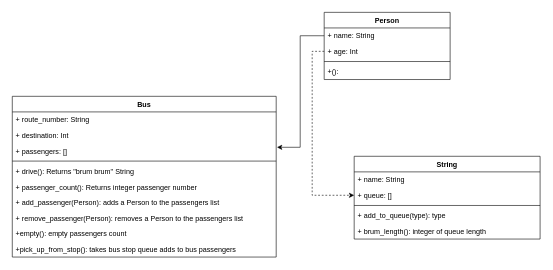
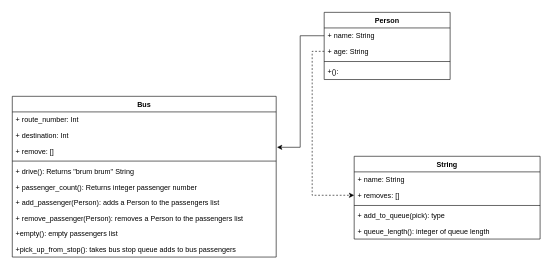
  <mxCell id="0" />
  <mxCell id="1" parent="0" />
  <mxCell id="2" value="Bus" style="swimlane;fontStyle=1;align=center;verticalAlign=top;childLayout=stackLayout;horizontal=1;startSize=26;horizontalStack=0;resizeParent=1;resizeParentMax=0;resizeLast=0;collapsible=1;marginBottom=0;" vertex="1" parent="1"><mxGeometry x="20" y="160" width="440" height="268" as="geometry"><mxRectangle x="330" y="270" width="100" height="26" as="alternateBounds" /></mxGeometry></mxCell>
- <mxCell id="3" value="+ route_number: String" style="text;strokeColor=none;fillColor=none;align=left;verticalAlign=top;spacingLeft=4;spacingRight=4;overflow=hidden;rotatable=0;points=[[0,0.5],[1,0.5]];portConstraint=eastwest;" vertex="1" parent="2"><mxGeometry y="26" width="440" height="26" as="geometry" /></mxCell>
+ <mxCell id="3" value="+ route_number: Int" style="text;strokeColor=none;fillColor=none;align=left;verticalAlign=top;spacingLeft=4;spacingRight=4;overflow=hidden;rotatable=0;points=[[0,0.5],[1,0.5]];portConstraint=eastwest;" vertex="1" parent="2"><mxGeometry y="26" width="440" height="26" as="geometry" /></mxCell>
  <mxCell id="4" value="+ destination: Int" style="text;strokeColor=none;fillColor=none;align=left;verticalAlign=top;spacingLeft=4;spacingRight=4;overflow=hidden;rotatable=0;points=[[0,0.5],[1,0.5]];portConstraint=eastwest;" vertex="1" parent="2"><mxGeometry y="52" width="440" height="26" as="geometry" /></mxCell>
- <mxCell id="5" value="+ passengers: []" style="text;strokeColor=none;fillColor=none;align=left;verticalAlign=top;spacingLeft=4;spacingRight=4;overflow=hidden;rotatable=0;points=[[0,0.5],[1,0.5]];portConstraint=eastwest;" vertex="1" parent="2"><mxGeometry y="78" width="440" height="26" as="geometry" /></mxCell>
+ <mxCell id="5" value="+ remove: []" style="text;strokeColor=none;fillColor=none;align=left;verticalAlign=top;spacingLeft=4;spacingRight=4;overflow=hidden;rotatable=0;points=[[0,0.5],[1,0.5]];portConstraint=eastwest;" vertex="1" parent="2"><mxGeometry y="78" width="440" height="26" as="geometry" /></mxCell>
  <mxCell id="6" value="" style="line;strokeWidth=1;fillColor=none;align=left;verticalAlign=middle;spacingTop=-1;spacingLeft=3;spacingRight=3;rotatable=0;labelPosition=right;points=[];portConstraint=eastwest;" vertex="1" parent="2"><mxGeometry y="104" width="440" height="8" as="geometry" /></mxCell>
  <mxCell id="7" value="+ drive(): Returns &quot;brum brum&quot; String" style="text;strokeColor=none;fillColor=none;align=left;verticalAlign=top;spacingLeft=4;spacingRight=4;overflow=hidden;rotatable=0;points=[[0,0.5],[1,0.5]];portConstraint=eastwest;" vertex="1" parent="2"><mxGeometry y="112" width="440" height="26" as="geometry" /></mxCell>
  <mxCell id="8" value="+ passenger_count(): Returns integer passenger number" style="text;strokeColor=none;fillColor=none;align=left;verticalAlign=top;spacingLeft=4;spacingRight=4;overflow=hidden;rotatable=0;points=[[0,0.5],[1,0.5]];portConstraint=eastwest;" vertex="1" parent="2"><mxGeometry y="138" width="440" height="26" as="geometry" /></mxCell>
  <mxCell id="9" value="+ add_passenger(Person): adds a Person to the passengers list" style="text;strokeColor=none;fillColor=none;align=left;verticalAlign=top;spacingLeft=4;spacingRight=4;overflow=hidden;rotatable=0;points=[[0,0.5],[1,0.5]];portConstraint=eastwest;" vertex="1" parent="2"><mxGeometry y="164" width="440" height="26" as="geometry" /></mxCell>
  <mxCell id="10" value="+ remove_passenger(Person): removes a Person to the passengers list" style="text;strokeColor=none;fillColor=none;align=left;verticalAlign=top;spacingLeft=4;spacingRight=4;overflow=hidden;rotatable=0;points=[[0,0.5],[1,0.5]];portConstraint=eastwest;" vertex="1" parent="2"><mxGeometry y="190" width="440" height="26" as="geometry" /></mxCell>
- <mxCell id="11" value="+empty(): empty passengers count" style="text;strokeColor=none;fillColor=none;align=left;verticalAlign=top;spacingLeft=4;spacingRight=4;overflow=hidden;rotatable=0;points=[[0,0.5],[1,0.5]];portConstraint=eastwest;" vertex="1" parent="2"><mxGeometry y="216" width="440" height="26" as="geometry" /></mxCell>
+ <mxCell id="11" value="+empty(): empty passengers list" style="text;strokeColor=none;fillColor=none;align=left;verticalAlign=top;spacingLeft=4;spacingRight=4;overflow=hidden;rotatable=0;points=[[0,0.5],[1,0.5]];portConstraint=eastwest;" vertex="1" parent="2"><mxGeometry y="216" width="440" height="26" as="geometry" /></mxCell>
  <mxCell id="12" value="+pick_up_from_stop(): takes bus stop queue adds to bus passengers" style="text;strokeColor=none;fillColor=none;align=left;verticalAlign=top;spacingLeft=4;spacingRight=4;overflow=hidden;rotatable=0;points=[[0,0.5],[1,0.5]];portConstraint=eastwest;" vertex="1" parent="2"><mxGeometry y="242" width="440" height="26" as="geometry" /></mxCell>
  <mxCell id="13" value="Person" style="swimlane;fontStyle=1;align=center;verticalAlign=top;childLayout=stackLayout;horizontal=1;startSize=26;horizontalStack=0;resizeParent=1;resizeParentMax=0;resizeLast=0;collapsible=1;marginBottom=0;" vertex="1" parent="1"><mxGeometry x="540" y="20" width="210" height="112" as="geometry"><mxRectangle x="330" y="270" width="100" height="26" as="alternateBounds" /></mxGeometry></mxCell>
  <mxCell id="14" value="+ name: String" style="text;strokeColor=none;fillColor=none;align=left;verticalAlign=top;spacingLeft=4;spacingRight=4;overflow=hidden;rotatable=0;points=[[0,0.5],[1,0.5]];portConstraint=eastwest;" vertex="1" parent="13"><mxGeometry y="26" width="210" height="26" as="geometry" /></mxCell>
- <mxCell id="15" value="+ age: Int" style="text;strokeColor=none;fillColor=none;align=left;verticalAlign=top;spacingLeft=4;spacingRight=4;overflow=hidden;rotatable=0;points=[[0,0.5],[1,0.5]];portConstraint=eastwest;" vertex="1" parent="13"><mxGeometry y="52" width="210" height="26" as="geometry" /></mxCell>
+ <mxCell id="15" value="+ age: String" style="text;strokeColor=none;fillColor=none;align=left;verticalAlign=top;spacingLeft=4;spacingRight=4;overflow=hidden;rotatable=0;points=[[0,0.5],[1,0.5]];portConstraint=eastwest;" vertex="1" parent="13"><mxGeometry y="52" width="210" height="26" as="geometry" /></mxCell>
  <mxCell id="16" value="" style="line;strokeWidth=1;fillColor=none;align=left;verticalAlign=middle;spacingTop=-1;spacingLeft=3;spacingRight=3;rotatable=0;labelPosition=right;points=[];portConstraint=eastwest;" vertex="1" parent="13"><mxGeometry y="78" width="210" height="8" as="geometry" /></mxCell>
  <mxCell id="17" value="+(): " style="text;strokeColor=none;fillColor=none;align=left;verticalAlign=top;spacingLeft=4;spacingRight=4;overflow=hidden;rotatable=0;points=[[0,0.5],[1,0.5]];portConstraint=eastwest;" vertex="1" parent="13"><mxGeometry y="86" width="210" height="26" as="geometry" /></mxCell>
  <mxCell id="18" style="edgeStyle=orthogonalEdgeStyle;rounded=0;orthogonalLoop=1;jettySize=auto;html=1;exitX=0;exitY=0.5;exitDx=0;exitDy=0;entryX=1.003;entryY=0.269;entryDx=0;entryDy=0;entryPerimeter=0;" edge="1" parent="1" source="14" target="5"><mxGeometry relative="1" as="geometry" /></mxCell>
  <mxCell id="19" value="String" style="swimlane;fontStyle=1;align=center;verticalAlign=top;childLayout=stackLayout;horizontal=1;startSize=26;horizontalStack=0;resizeParent=1;resizeParentMax=0;resizeLast=0;collapsible=1;marginBottom=0;" vertex="1" parent="1"><mxGeometry x="590" y="260" width="310" height="138" as="geometry" /></mxCell>
  <mxCell id="20" value="+ name: String" style="text;strokeColor=none;fillColor=none;align=left;verticalAlign=top;spacingLeft=4;spacingRight=4;overflow=hidden;rotatable=0;points=[[0,0.5],[1,0.5]];portConstraint=eastwest;" vertex="1" parent="19"><mxGeometry y="26" width="310" height="26" as="geometry" /></mxCell>
- <mxCell id="21" value="+ queue: []" style="text;strokeColor=none;fillColor=none;align=left;verticalAlign=top;spacingLeft=4;spacingRight=4;overflow=hidden;rotatable=0;points=[[0,0.5],[1,0.5]];portConstraint=eastwest;" vertex="1" parent="19"><mxGeometry y="52" width="310" height="26" as="geometry" /></mxCell>
+ <mxCell id="21" value="+ removes: []" style="text;strokeColor=none;fillColor=none;align=left;verticalAlign=top;spacingLeft=4;spacingRight=4;overflow=hidden;rotatable=0;points=[[0,0.5],[1,0.5]];portConstraint=eastwest;" vertex="1" parent="19"><mxGeometry y="52" width="310" height="26" as="geometry" /></mxCell>
  <mxCell id="22" value="" style="line;strokeWidth=1;fillColor=none;align=left;verticalAlign=middle;spacingTop=-1;spacingLeft=3;spacingRight=3;rotatable=0;labelPosition=right;points=[];portConstraint=eastwest;" vertex="1" parent="19"><mxGeometry y="78" width="310" height="8" as="geometry" /></mxCell>
- <mxCell id="23" value="+ add_to_queue(type): type" style="text;strokeColor=none;fillColor=none;align=left;verticalAlign=top;spacingLeft=4;spacingRight=4;overflow=hidden;rotatable=0;points=[[0,0.5],[1,0.5]];portConstraint=eastwest;" vertex="1" parent="19"><mxGeometry y="86" width="310" height="26" as="geometry" /></mxCell>
- <mxCell id="24" value="+ brum_length(): integer of queue length" style="text;strokeColor=none;fillColor=none;align=left;verticalAlign=top;spacingLeft=4;spacingRight=4;overflow=hidden;rotatable=0;points=[[0,0.5],[1,0.5]];portConstraint=eastwest;" vertex="1" parent="19"><mxGeometry y="112" width="310" height="26" as="geometry" /></mxCell>
+ <mxCell id="23" value="+ add_to_queue(pick): type" style="text;strokeColor=none;fillColor=none;align=left;verticalAlign=top;spacingLeft=4;spacingRight=4;overflow=hidden;rotatable=0;points=[[0,0.5],[1,0.5]];portConstraint=eastwest;" vertex="1" parent="19"><mxGeometry y="86" width="310" height="26" as="geometry" /></mxCell>
+ <mxCell id="24" value="+ queue_length(): integer of queue length" style="text;strokeColor=none;fillColor=none;align=left;verticalAlign=top;spacingLeft=4;spacingRight=4;overflow=hidden;rotatable=0;points=[[0,0.5],[1,0.5]];portConstraint=eastwest;" vertex="1" parent="19"><mxGeometry y="112" width="310" height="26" as="geometry" /></mxCell>
  <mxCell id="25" style="edgeStyle=orthogonalEdgeStyle;rounded=0;orthogonalLoop=1;jettySize=auto;html=1;exitX=0;exitY=0.5;exitDx=0;exitDy=0;dashed=1;" edge="1" parent="1" source="15" target="21"><mxGeometry relative="1" as="geometry" /></mxCell>
